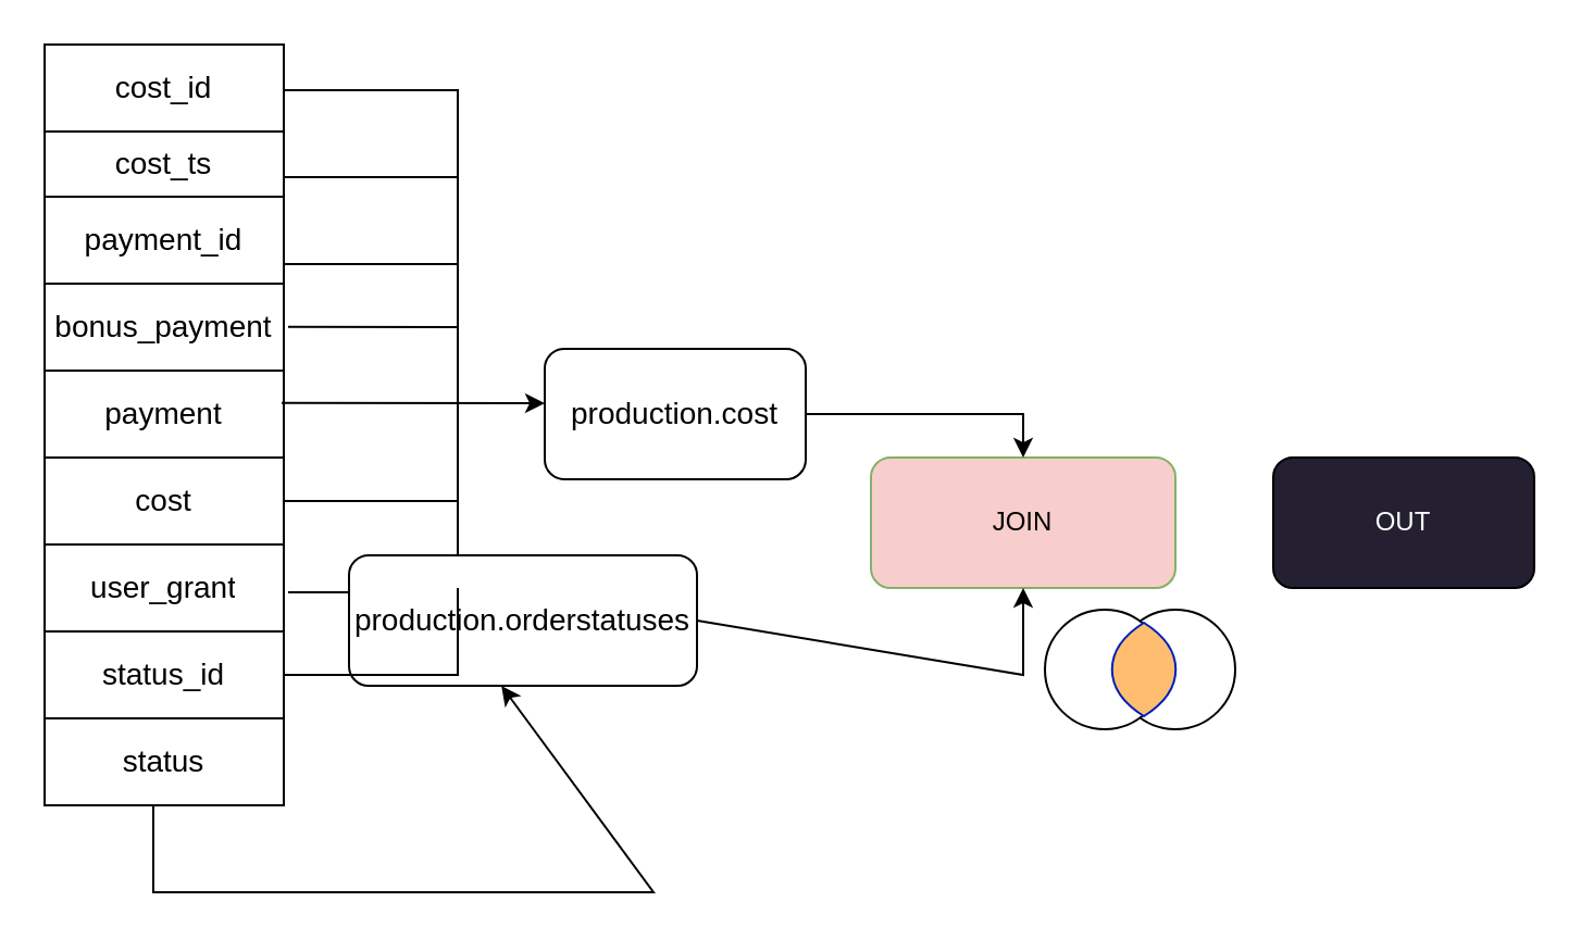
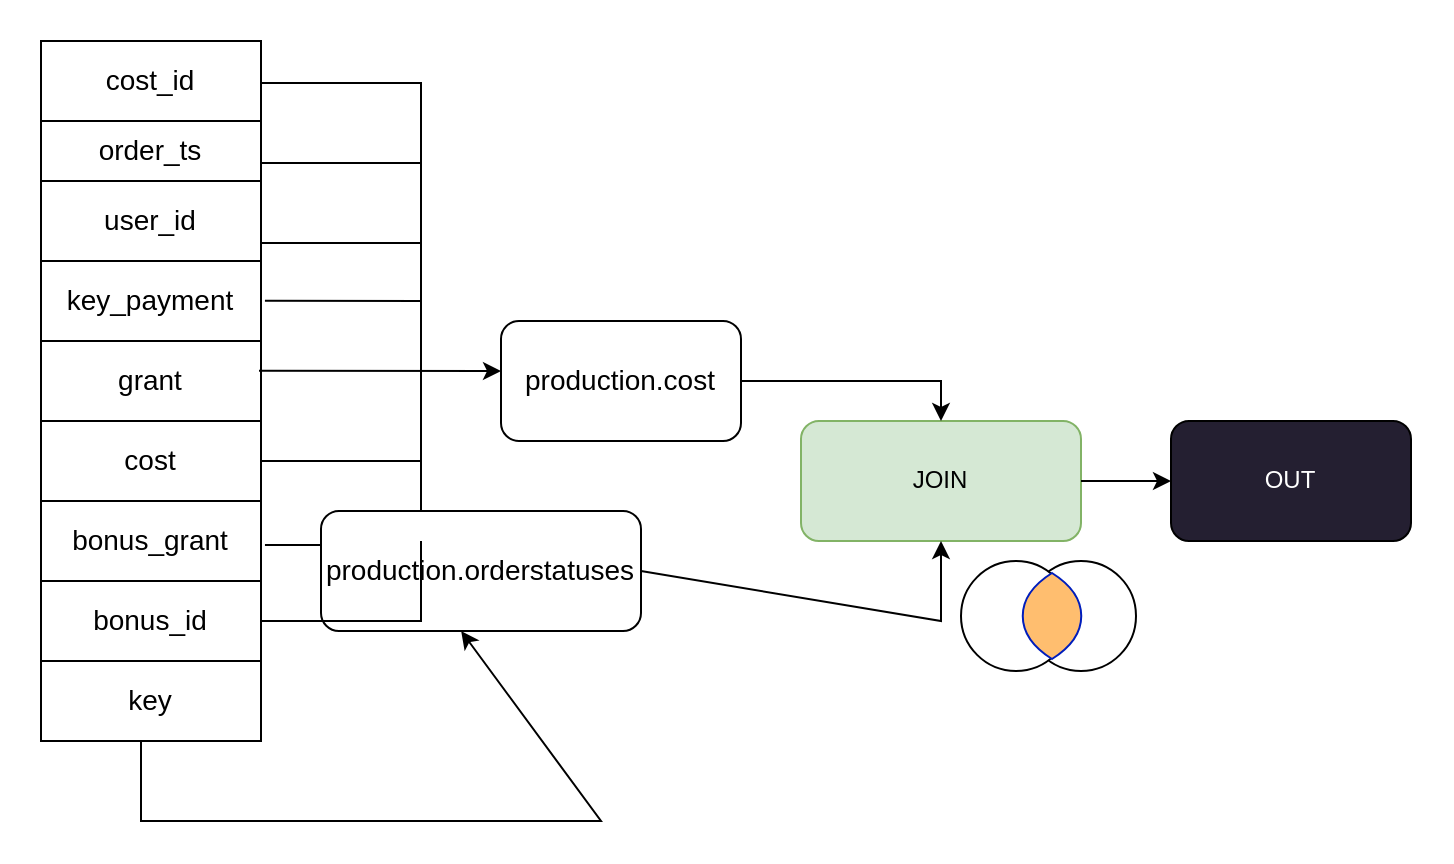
  <mxCell id="0" />
  <mxCell id="1" parent="0" />
  <mxCell id="2" value="" style="ellipse;whiteSpace=wrap;html=1;aspect=fixed;" vertex="1" parent="1"><mxGeometry x="512.5" y="280" width="55" height="55" as="geometry" /></mxCell>
  <mxCell id="3" value="" style="ellipse;whiteSpace=wrap;html=1;aspect=fixed;fillColor=#ffffff;" vertex="1" parent="1"><mxGeometry x="480" y="280" width="55" height="55" as="geometry" /></mxCell>
  <mxCell id="4" value="" style="whiteSpace=wrap;html=1;shape=mxgraph.basic.pointed_oval;fillColor=#ffbe6f;fontColor=#ffffff;strokeColor=#001DBC;" vertex="1" parent="1"><mxGeometry x="506" y="286" width="39" height="43" as="geometry" /></mxCell>
  <mxCell id="5" value="" style="shape=table;startSize=0;container=1;collapsible=0;childLayout=tableLayout;" vertex="1" parent="1"><mxGeometry x="20" y="20" width="110" height="350" as="geometry" /></mxCell>
  <mxCell id="6" value="" style="shape=tableRow;horizontal=0;startSize=0;swimlaneHead=0;swimlaneBody=0;strokeColor=inherit;top=0;left=0;bottom=0;right=0;collapsible=0;dropTarget=0;fillColor=none;points=[[0,0.5],[1,0.5]];portConstraint=eastwest;" vertex="1" parent="5"><mxGeometry width="110" height="40" as="geometry" /></mxCell>
  <mxCell id="7" value="&lt;font style=&quot;font-size: 14px;&quot;&gt;cost_id&lt;/font&gt;" style="shape=partialRectangle;html=1;whiteSpace=wrap;connectable=0;strokeColor=inherit;overflow=hidden;fillColor=none;top=0;left=0;bottom=0;right=0;pointerEvents=1;" vertex="1" parent="6"><mxGeometry width="110" height="40" as="geometry"><mxRectangle width="110" height="40" as="alternateBounds" /></mxGeometry></mxCell>
  <mxCell id="8" value="" style="shape=tableRow;horizontal=0;startSize=0;swimlaneHead=0;swimlaneBody=0;strokeColor=inherit;top=0;left=0;bottom=0;right=0;collapsible=0;dropTarget=0;fillColor=none;points=[[0,0.5],[1,0.5]];portConstraint=eastwest;" vertex="1" parent="5"><mxGeometry y="40" width="110" height="30" as="geometry" /></mxCell>
- <mxCell id="9" value="&lt;font style=&quot;font-size: 14px;&quot;&gt;cost_ts&lt;/font&gt;" style="shape=partialRectangle;html=1;whiteSpace=wrap;connectable=0;strokeColor=inherit;overflow=hidden;fillColor=none;top=0;left=0;bottom=0;right=0;pointerEvents=1;" vertex="1" parent="8"><mxGeometry width="110" height="30" as="geometry"><mxRectangle width="110" height="30" as="alternateBounds" /></mxGeometry></mxCell>
+ <mxCell id="9" value="&lt;font style=&quot;font-size: 14px;&quot;&gt;order_ts&lt;/font&gt;" style="shape=partialRectangle;html=1;whiteSpace=wrap;connectable=0;strokeColor=inherit;overflow=hidden;fillColor=none;top=0;left=0;bottom=0;right=0;pointerEvents=1;" vertex="1" parent="8"><mxGeometry width="110" height="30" as="geometry"><mxRectangle width="110" height="30" as="alternateBounds" /></mxGeometry></mxCell>
  <mxCell id="10" value="" style="shape=tableRow;horizontal=0;startSize=0;swimlaneHead=0;swimlaneBody=0;strokeColor=inherit;top=0;left=0;bottom=0;right=0;collapsible=0;dropTarget=0;fillColor=none;points=[[0,0.5],[1,0.5]];portConstraint=eastwest;" vertex="1" parent="5"><mxGeometry y="70" width="110" height="40" as="geometry" /></mxCell>
- <mxCell id="11" value="&lt;font style=&quot;font-size: 14px;&quot;&gt;payment_id&lt;/font&gt;" style="shape=partialRectangle;html=1;whiteSpace=wrap;connectable=0;strokeColor=inherit;overflow=hidden;fillColor=none;top=0;left=0;bottom=0;right=0;pointerEvents=1;" vertex="1" parent="10"><mxGeometry width="110" height="40" as="geometry"><mxRectangle width="110" height="40" as="alternateBounds" /></mxGeometry></mxCell>
+ <mxCell id="11" value="&lt;font style=&quot;font-size: 14px;&quot;&gt;user_id&lt;/font&gt;" style="shape=partialRectangle;html=1;whiteSpace=wrap;connectable=0;strokeColor=inherit;overflow=hidden;fillColor=none;top=0;left=0;bottom=0;right=0;pointerEvents=1;" vertex="1" parent="10"><mxGeometry width="110" height="40" as="geometry"><mxRectangle width="110" height="40" as="alternateBounds" /></mxGeometry></mxCell>
  <mxCell id="12" value="" style="shape=tableRow;horizontal=0;startSize=0;swimlaneHead=0;swimlaneBody=0;strokeColor=inherit;top=0;left=0;bottom=0;right=0;collapsible=0;dropTarget=0;fillColor=none;points=[[0,0.5],[1,0.5]];portConstraint=eastwest;" vertex="1" parent="5"><mxGeometry y="110" width="110" height="40" as="geometry" /></mxCell>
- <mxCell id="13" value="&lt;font style=&quot;font-size: 14px;&quot;&gt;bonus_payment&lt;/font&gt;" style="shape=partialRectangle;html=1;whiteSpace=wrap;connectable=0;strokeColor=inherit;overflow=hidden;fillColor=none;top=0;left=0;bottom=0;right=0;pointerEvents=1;" vertex="1" parent="12"><mxGeometry width="110" height="40" as="geometry"><mxRectangle width="110" height="40" as="alternateBounds" /></mxGeometry></mxCell>
+ <mxCell id="13" value="&lt;font style=&quot;font-size: 14px;&quot;&gt;key_payment&lt;/font&gt;" style="shape=partialRectangle;html=1;whiteSpace=wrap;connectable=0;strokeColor=inherit;overflow=hidden;fillColor=none;top=0;left=0;bottom=0;right=0;pointerEvents=1;" vertex="1" parent="12"><mxGeometry width="110" height="40" as="geometry"><mxRectangle width="110" height="40" as="alternateBounds" /></mxGeometry></mxCell>
  <mxCell id="14" value="" style="shape=tableRow;horizontal=0;startSize=0;swimlaneHead=0;swimlaneBody=0;strokeColor=inherit;top=0;left=0;bottom=0;right=0;collapsible=0;dropTarget=0;fillColor=none;points=[[0,0.5],[1,0.5]];portConstraint=eastwest;" vertex="1" parent="5"><mxGeometry y="150" width="110" height="40" as="geometry" /></mxCell>
- <mxCell id="15" value="&lt;font style=&quot;font-size: 14px;&quot;&gt;payment&lt;/font&gt;" style="shape=partialRectangle;html=1;whiteSpace=wrap;connectable=0;strokeColor=inherit;overflow=hidden;fillColor=none;top=0;left=0;bottom=0;right=0;pointerEvents=1;" vertex="1" parent="14"><mxGeometry width="110" height="40" as="geometry"><mxRectangle width="110" height="40" as="alternateBounds" /></mxGeometry></mxCell>
+ <mxCell id="15" value="&lt;font style=&quot;font-size: 14px;&quot;&gt;grant&lt;/font&gt;" style="shape=partialRectangle;html=1;whiteSpace=wrap;connectable=0;strokeColor=inherit;overflow=hidden;fillColor=none;top=0;left=0;bottom=0;right=0;pointerEvents=1;" vertex="1" parent="14"><mxGeometry width="110" height="40" as="geometry"><mxRectangle width="110" height="40" as="alternateBounds" /></mxGeometry></mxCell>
  <mxCell id="16" style="shape=tableRow;horizontal=0;startSize=0;swimlaneHead=0;swimlaneBody=0;strokeColor=inherit;top=0;left=0;bottom=0;right=0;collapsible=0;dropTarget=0;fillColor=none;points=[[0,0.5],[1,0.5]];portConstraint=eastwest;" vertex="1" parent="5"><mxGeometry y="190" width="110" height="40" as="geometry" /></mxCell>
  <mxCell id="17" value="&lt;font style=&quot;font-size: 14px;&quot;&gt;cost&lt;/font&gt;" style="shape=partialRectangle;html=1;whiteSpace=wrap;connectable=0;strokeColor=inherit;overflow=hidden;fillColor=none;top=0;left=0;bottom=0;right=0;pointerEvents=1;" vertex="1" parent="16"><mxGeometry width="110" height="40" as="geometry"><mxRectangle width="110" height="40" as="alternateBounds" /></mxGeometry></mxCell>
  <mxCell id="18" style="shape=tableRow;horizontal=0;startSize=0;swimlaneHead=0;swimlaneBody=0;strokeColor=inherit;top=0;left=0;bottom=0;right=0;collapsible=0;dropTarget=0;fillColor=none;points=[[0,0.5],[1,0.5]];portConstraint=eastwest;" vertex="1" parent="5"><mxGeometry y="230" width="110" height="40" as="geometry" /></mxCell>
- <mxCell id="19" value="&lt;font style=&quot;font-size: 14px;&quot;&gt;user_grant&lt;/font&gt;" style="shape=partialRectangle;html=1;whiteSpace=wrap;connectable=0;strokeColor=inherit;overflow=hidden;fillColor=none;top=0;left=0;bottom=0;right=0;pointerEvents=1;" vertex="1" parent="18"><mxGeometry width="110" height="40" as="geometry"><mxRectangle width="110" height="40" as="alternateBounds" /></mxGeometry></mxCell>
+ <mxCell id="19" value="&lt;font style=&quot;font-size: 14px;&quot;&gt;bonus_grant&lt;/font&gt;" style="shape=partialRectangle;html=1;whiteSpace=wrap;connectable=0;strokeColor=inherit;overflow=hidden;fillColor=none;top=0;left=0;bottom=0;right=0;pointerEvents=1;" vertex="1" parent="18"><mxGeometry width="110" height="40" as="geometry"><mxRectangle width="110" height="40" as="alternateBounds" /></mxGeometry></mxCell>
  <mxCell id="20" style="shape=tableRow;horizontal=0;startSize=0;swimlaneHead=0;swimlaneBody=0;strokeColor=inherit;top=0;left=0;bottom=0;right=0;collapsible=0;dropTarget=0;fillColor=none;points=[[0,0.5],[1,0.5]];portConstraint=eastwest;" vertex="1" parent="5"><mxGeometry y="270" width="110" height="40" as="geometry" /></mxCell>
- <mxCell id="21" value="&lt;font style=&quot;font-size: 14px;&quot;&gt;status_id&lt;/font&gt;" style="shape=partialRectangle;html=1;whiteSpace=wrap;connectable=0;strokeColor=inherit;overflow=hidden;fillColor=none;top=0;left=0;bottom=0;right=0;pointerEvents=1;" vertex="1" parent="20"><mxGeometry width="110" height="40" as="geometry"><mxRectangle width="110" height="40" as="alternateBounds" /></mxGeometry></mxCell>
+ <mxCell id="21" value="&lt;font style=&quot;font-size: 14px;&quot;&gt;bonus_id&lt;/font&gt;" style="shape=partialRectangle;html=1;whiteSpace=wrap;connectable=0;strokeColor=inherit;overflow=hidden;fillColor=none;top=0;left=0;bottom=0;right=0;pointerEvents=1;" vertex="1" parent="20"><mxGeometry width="110" height="40" as="geometry"><mxRectangle width="110" height="40" as="alternateBounds" /></mxGeometry></mxCell>
  <mxCell id="22" style="shape=tableRow;horizontal=0;startSize=0;swimlaneHead=0;swimlaneBody=0;strokeColor=inherit;top=0;left=0;bottom=0;right=0;collapsible=0;dropTarget=0;fillColor=none;points=[[0,0.5],[1,0.5]];portConstraint=eastwest;" vertex="1" parent="5"><mxGeometry y="310" width="110" height="40" as="geometry" /></mxCell>
- <mxCell id="23" value="&lt;font style=&quot;font-size: 14px;&quot;&gt;status&lt;/font&gt;" style="shape=partialRectangle;html=1;whiteSpace=wrap;connectable=0;strokeColor=inherit;overflow=hidden;fillColor=none;top=0;left=0;bottom=0;right=0;pointerEvents=1;" vertex="1" parent="22"><mxGeometry width="110" height="40" as="geometry"><mxRectangle width="110" height="40" as="alternateBounds" /></mxGeometry></mxCell>
+ <mxCell id="23" value="&lt;font style=&quot;font-size: 14px;&quot;&gt;key&lt;/font&gt;" style="shape=partialRectangle;html=1;whiteSpace=wrap;connectable=0;strokeColor=inherit;overflow=hidden;fillColor=none;top=0;left=0;bottom=0;right=0;pointerEvents=1;" vertex="1" parent="22"><mxGeometry width="110" height="40" as="geometry"><mxRectangle width="110" height="40" as="alternateBounds" /></mxGeometry></mxCell>
  <mxCell id="24" value="&lt;font style=&quot;font-size: 14px;&quot;&gt;production.cost&lt;/font&gt;" style="rounded=1;whiteSpace=wrap;html=1;" vertex="1" parent="1"><mxGeometry x="250" y="160" width="120" height="60" as="geometry" /></mxCell>
  <mxCell id="25" value="" style="endArrow=classic;html=1;rounded=0;exitX=0.991;exitY=0.471;exitDx=0;exitDy=0;exitPerimeter=0;" edge="1" parent="1" source="5"><mxGeometry width="50" height="50" relative="1" as="geometry"><mxPoint x="690" y="320" as="sourcePoint" /><mxPoint x="250" y="185" as="targetPoint" /></mxGeometry></mxCell>
  <mxCell id="26" value="" style="endArrow=none;html=1;rounded=0;exitX=1;exitY=0.5;exitDx=0;exitDy=0;" edge="1" parent="1"><mxGeometry width="50" height="50" relative="1" as="geometry"><mxPoint x="130" y="41" as="sourcePoint" /><mxPoint x="210" y="41" as="targetPoint" /><Array as="points"><mxPoint x="210" y="41" /><mxPoint x="210" y="190" /></Array></mxGeometry></mxCell>
  <mxCell id="27" value="" style="endArrow=none;html=1;rounded=0;" edge="1" parent="1"><mxGeometry width="50" height="50" relative="1" as="geometry"><mxPoint x="130" y="81" as="sourcePoint" /><mxPoint x="210" y="81" as="targetPoint" /></mxGeometry></mxCell>
  <mxCell id="28" value="" style="endArrow=none;html=1;rounded=0;" edge="1" parent="1"><mxGeometry width="50" height="50" relative="1" as="geometry"><mxPoint x="130" y="121" as="sourcePoint" /><mxPoint x="210" y="121" as="targetPoint" /></mxGeometry></mxCell>
  <mxCell id="29" value="" style="endArrow=none;html=1;rounded=0;exitX=1.018;exitY=0.371;exitDx=0;exitDy=0;exitPerimeter=0;" edge="1" parent="1" source="5"><mxGeometry width="50" height="50" relative="1" as="geometry"><mxPoint x="690" y="320" as="sourcePoint" /><mxPoint x="210" y="150" as="targetPoint" /></mxGeometry></mxCell>
  <mxCell id="30" value="" style="endArrow=none;html=1;rounded=0;exitX=1.018;exitY=0.72;exitDx=0;exitDy=0;exitPerimeter=0;" edge="1" parent="1" source="5"><mxGeometry width="50" height="50" relative="1" as="geometry"><mxPoint x="690" y="320" as="sourcePoint" /><mxPoint x="210" y="190" as="targetPoint" /><Array as="points"><mxPoint x="210" y="272" /></Array></mxGeometry></mxCell>
  <mxCell id="31" value="" style="endArrow=none;html=1;rounded=0;exitX=1;exitY=0.5;exitDx=0;exitDy=0;" edge="1" parent="1" source="16"><mxGeometry width="50" height="50" relative="1" as="geometry"><mxPoint x="690" y="320" as="sourcePoint" /><mxPoint x="210" y="230" as="targetPoint" /></mxGeometry></mxCell>
- <mxCell id="32" value="JOIN" style="rounded=1;whiteSpace=wrap;html=1;fillColor=#f8cecc;strokeColor=#82b366;" vertex="1" parent="1"><mxGeometry x="400" y="210" width="140" height="60" as="geometry" /></mxCell>
+ <mxCell id="32" value="JOIN" style="rounded=1;whiteSpace=wrap;html=1;fillColor=#d5e8d4;strokeColor=#82b366;" vertex="1" parent="1"><mxGeometry x="400" y="210" width="140" height="60" as="geometry" /></mxCell>
  <mxCell id="33" value="" style="endArrow=classic;html=1;rounded=0;exitX=1;exitY=0.5;exitDx=0;exitDy=0;" edge="1" parent="1" source="24"><mxGeometry width="50" height="50" relative="1" as="geometry"><mxPoint x="690" y="320" as="sourcePoint" /><mxPoint x="470" y="210" as="targetPoint" /><Array as="points"><mxPoint x="470" y="190" /><mxPoint x="470" y="210" /></Array></mxGeometry></mxCell>
  <mxCell id="34" value="" style="endArrow=classic;html=1;rounded=0;exitX=1;exitY=0.5;exitDx=0;exitDy=0;" edge="1" parent="1" source="35"><mxGeometry width="50" height="50" relative="1" as="geometry"><mxPoint x="370" y="310" as="sourcePoint" /><mxPoint x="470" y="270" as="targetPoint" /><Array as="points"><mxPoint x="470" y="310" /><mxPoint x="470" y="270" /></Array></mxGeometry></mxCell>
  <mxCell id="35" value="&lt;font style=&quot;font-size: 14px;&quot;&gt;production.orderstatuses&lt;/font&gt;" style="rounded=1;whiteSpace=wrap;html=1;" vertex="1" parent="1"><mxGeometry x="160" y="255" width="160" height="60" as="geometry" /></mxCell>
  <mxCell id="36" value="" style="endArrow=classic;html=1;rounded=0;entryX=0.438;entryY=1;entryDx=0;entryDy=0;entryPerimeter=0;" edge="1" parent="1" target="35"><mxGeometry width="50" height="50" relative="1" as="geometry"><mxPoint x="70" y="370" as="sourcePoint" /><mxPoint x="740" y="270" as="targetPoint" /><Array as="points"><mxPoint x="70" y="410" /><mxPoint x="300" y="410" /></Array></mxGeometry></mxCell>
  <mxCell id="37" value="&lt;font color=&quot;#ffffff&quot;&gt;OUT&lt;/font&gt;" style="rounded=1;whiteSpace=wrap;html=1;fillColor=#241f31;" vertex="1" parent="1"><mxGeometry x="585" y="210" width="120" height="60" as="geometry" /></mxCell>
+ <mxCell id="38" value="" style="endArrow=classic;html=1;rounded=0;exitX=1;exitY=0.5;exitDx=0;exitDy=0;entryX=0;entryY=0.5;entryDx=0;entryDy=0;" edge="1" parent="1" source="32" target="37"><mxGeometry width="50" height="50" relative="1" as="geometry"><mxPoint x="800" y="299" as="sourcePoint" /><mxPoint x="740" y="270" as="targetPoint" /></mxGeometry></mxCell>
  <mxCell id="39" value="" style="endArrow=none;html=1;rounded=0;exitX=1;exitY=0.5;exitDx=0;exitDy=0;" edge="1" parent="1" source="20"><mxGeometry width="50" height="50" relative="1" as="geometry"><mxPoint x="690" y="320" as="sourcePoint" /><mxPoint x="210" y="310" as="targetPoint" /><Array as="points"><mxPoint x="210" y="310" /><mxPoint x="210" y="270" /></Array></mxGeometry></mxCell>
